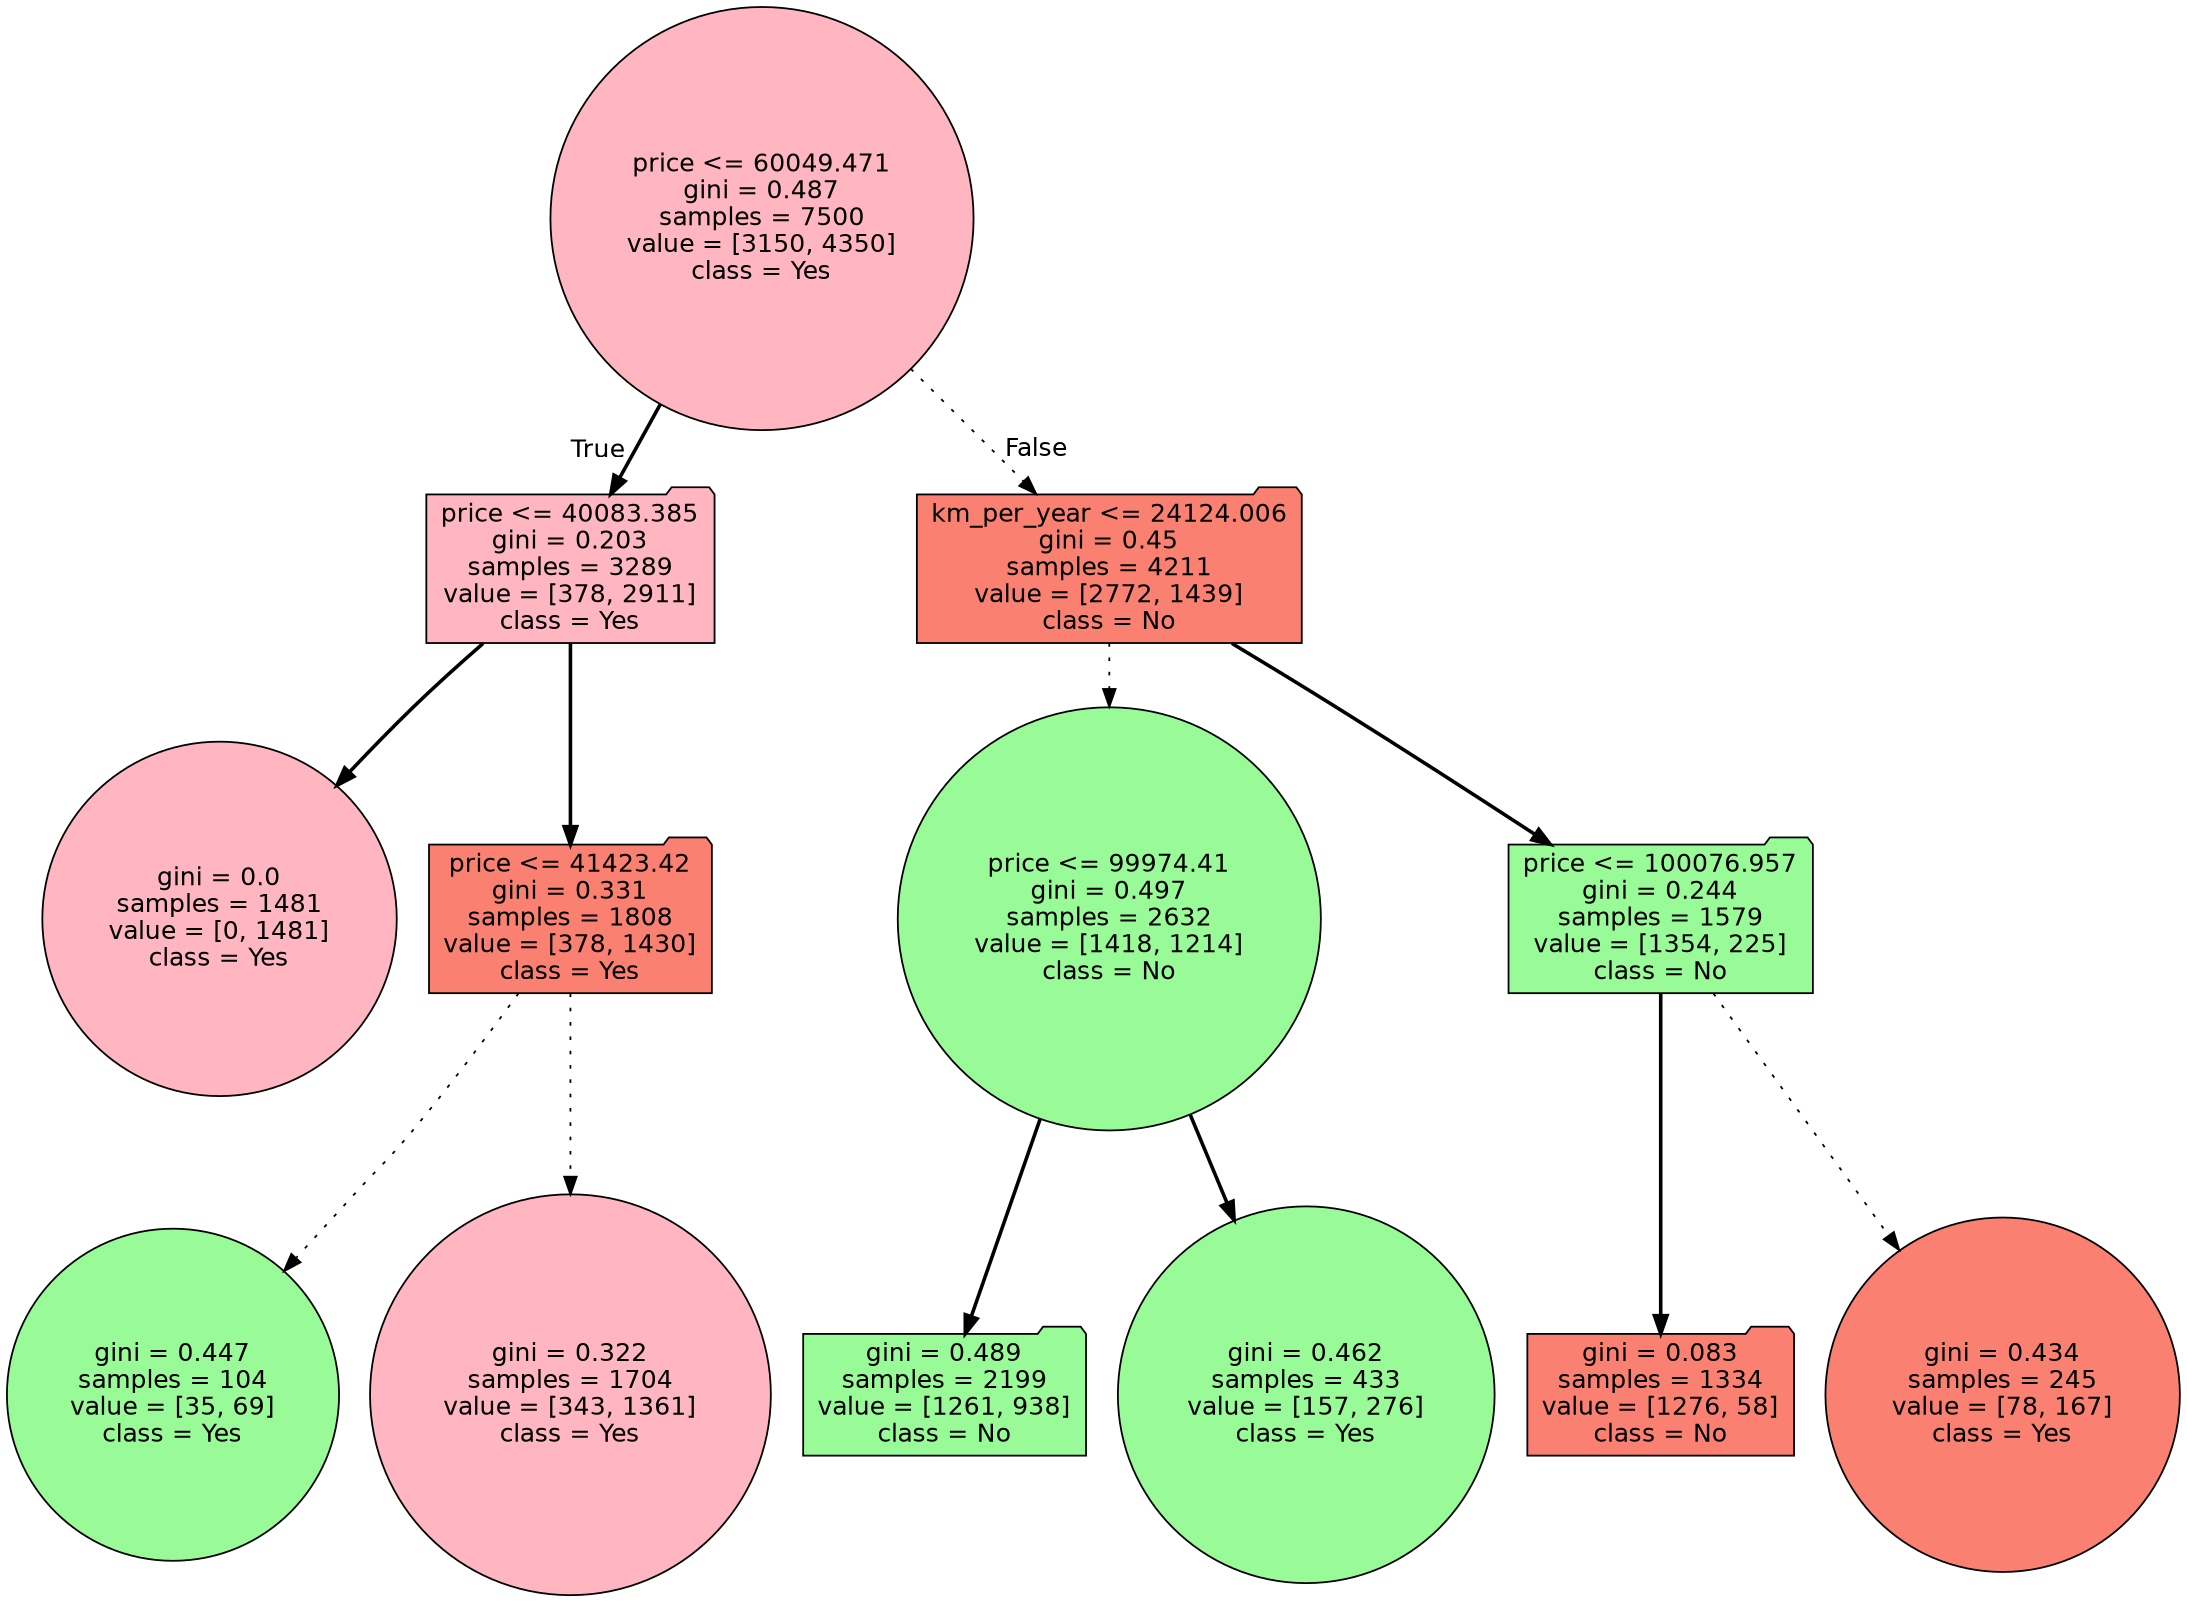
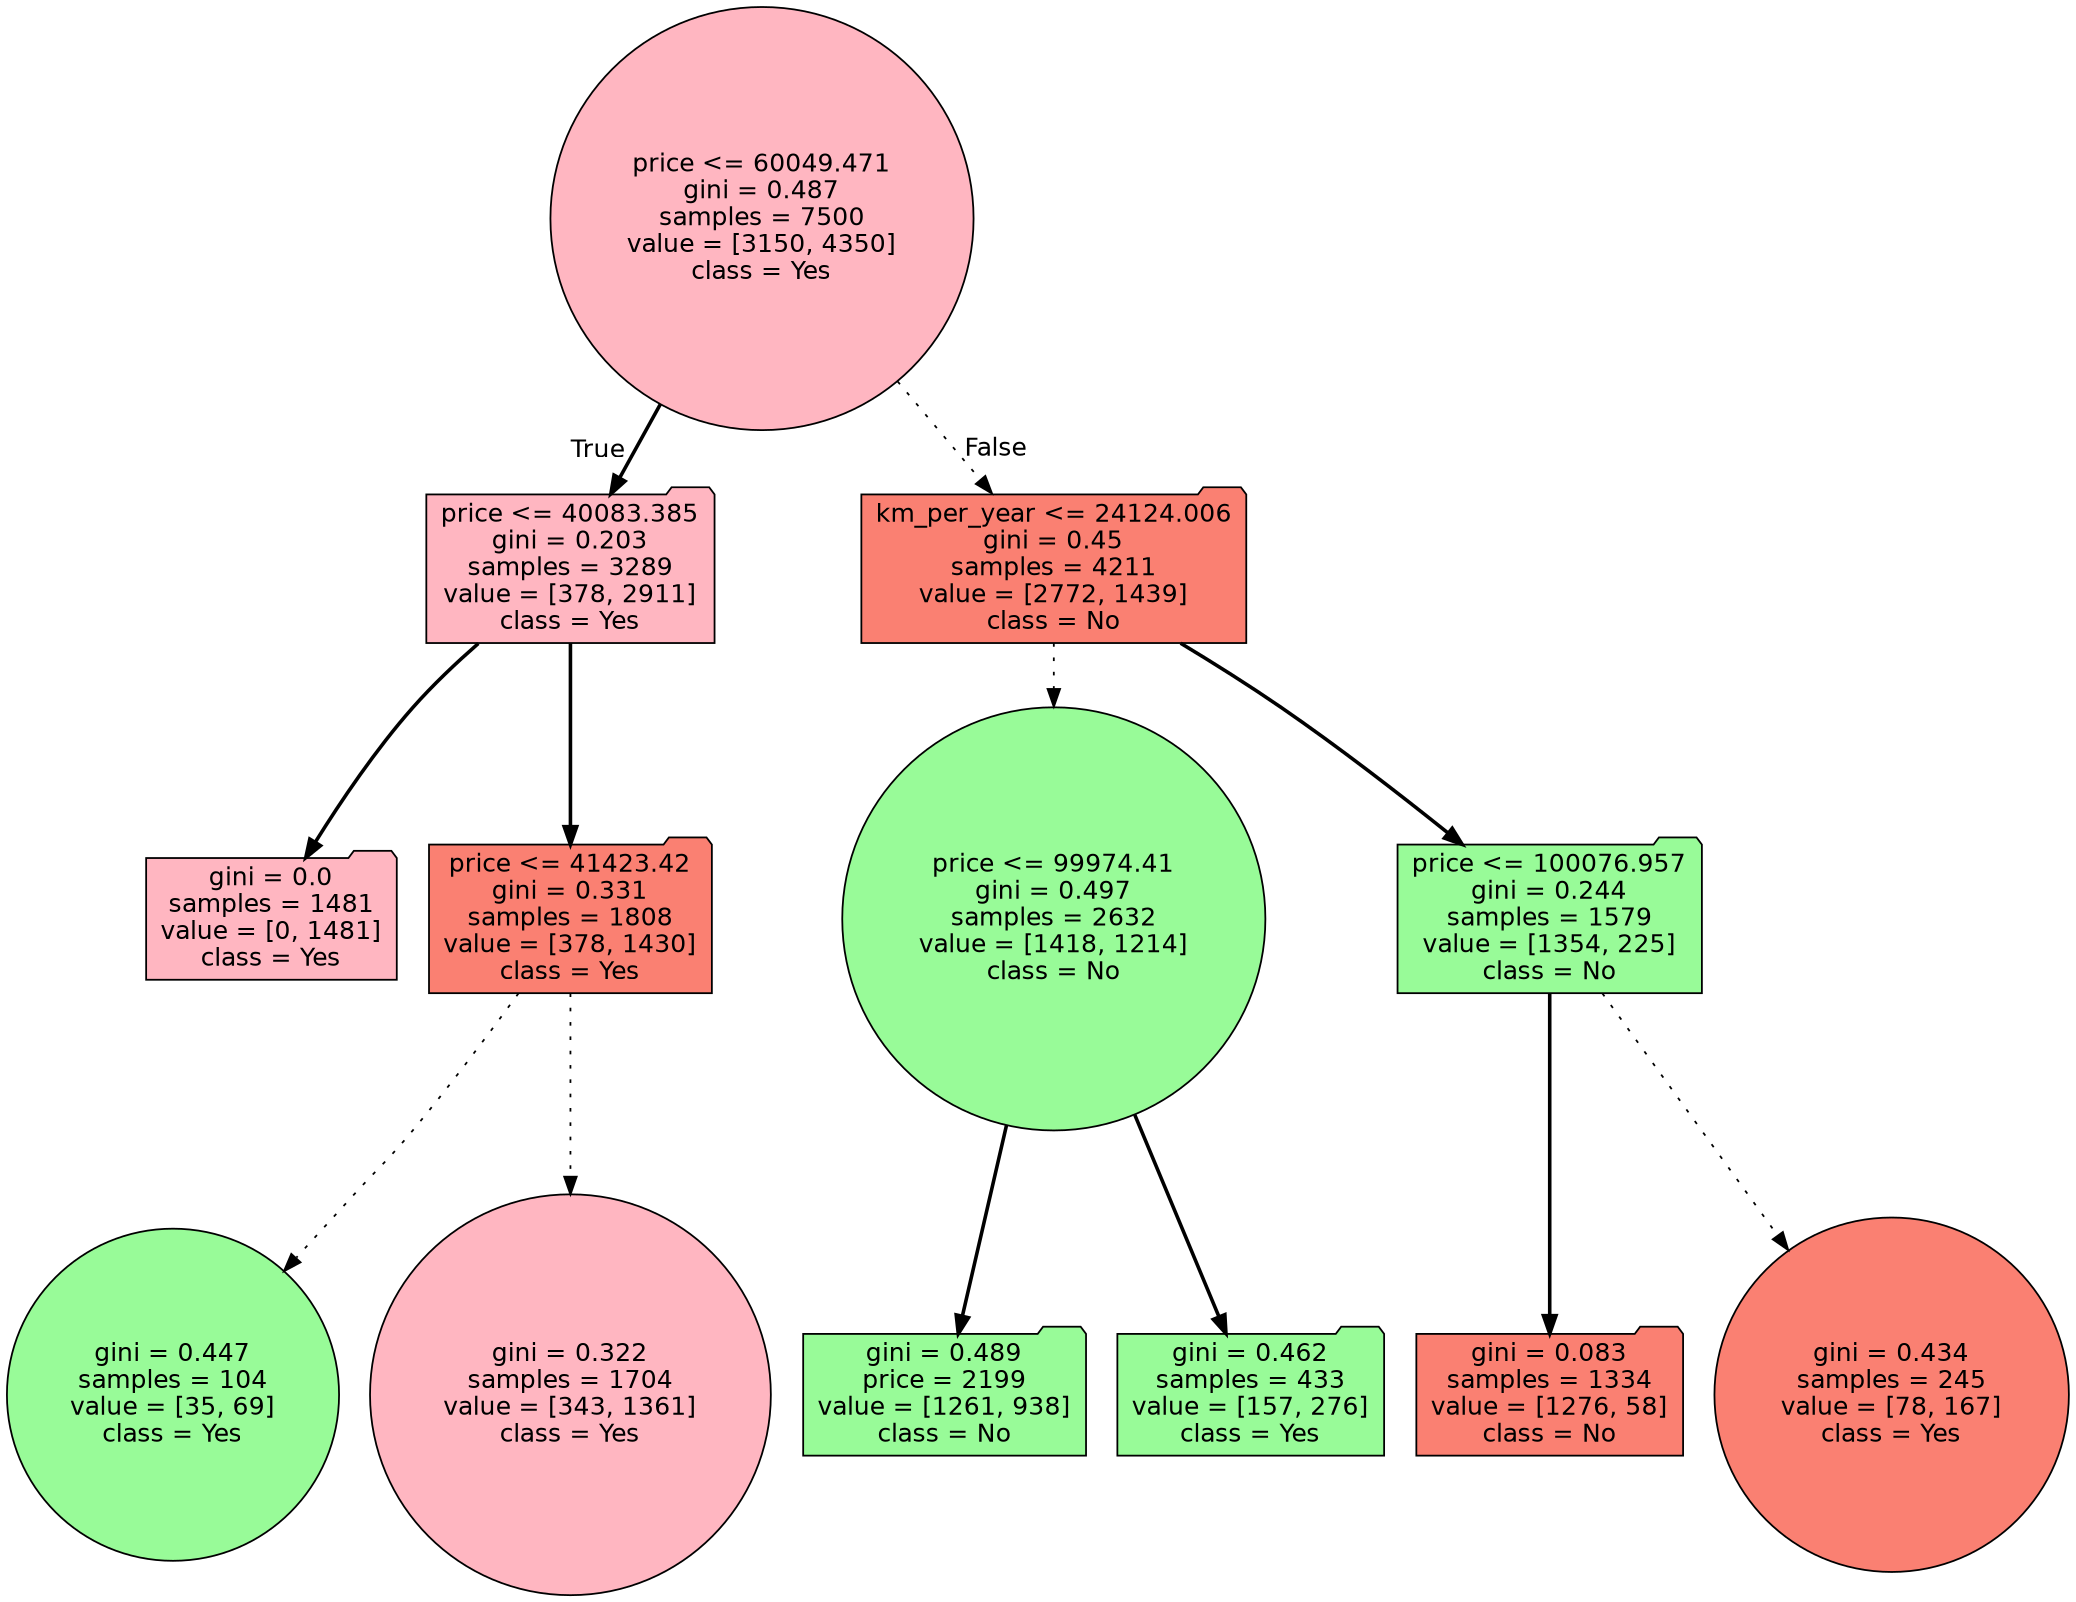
  digraph {
    node [color=black fillcolor=palegreen fontname=helvetica shape=circle style=filled]
    edge [fontname=helvetica style=bold]
    n1 [fillcolor=lightpink label="price <= 60049.471\ngini = 0.487\nsamples = 7500\nvalue = [3150, 4350]\nclass = Yes"]
    n2 [fillcolor=lightpink label="price <= 40083.385\ngini = 0.203\nsamples = 3289\nvalue = [378, 2911]\nclass = Yes" shape=folder]
    n3 [fillcolor=salmon label="km_per_year <= 24124.006\ngini = 0.45\nsamples = 4211\nvalue = [2772, 1439]\nclass = No" shape=folder]
-   n4 [fillcolor=lightpink label="gini = 0.0\nsamples = 1481\nvalue = [0, 1481]\nclass = Yes"]
+   n4 [fillcolor=lightpink label="gini = 0.0\nsamples = 1481\nvalue = [0, 1481]\nclass = Yes" shape=folder]
    n5 [fillcolor=salmon label="price <= 41423.42\ngini = 0.331\nsamples = 1808\nvalue = [378, 1430]\nclass = Yes" shape=folder]
    n6 [label="price <= 99974.41\ngini = 0.497\nsamples = 2632\nvalue = [1418, 1214]\nclass = No"]
    n7 [label="price <= 100076.957\ngini = 0.244\nsamples = 1579\nvalue = [1354, 225]\nclass = No" shape=folder]
    n8 [label="gini = 0.447\nsamples = 104\nvalue = [35, 69]\nclass = Yes"]
    n9 [fillcolor=lightpink label="gini = 0.322\nsamples = 1704\nvalue = [343, 1361]\nclass = Yes"]
-   n10 [label="gini = 0.489\nsamples = 2199\nvalue = [1261, 938]\nclass = No" shape=folder]
-   n11 [label="gini = 0.462\nsamples = 433\nvalue = [157, 276]\nclass = Yes"]
+   n10 [label="gini = 0.489\nprice = 2199\nvalue = [1261, 938]\nclass = No" shape=folder]
+   n11 [label="gini = 0.462\nsamples = 433\nvalue = [157, 276]\nclass = Yes" shape=folder]
    n12 [fillcolor=salmon label="gini = 0.083\nsamples = 1334\nvalue = [1276, 58]\nclass = No" shape=folder]
    n13 [fillcolor=salmon label="gini = 0.434\nsamples = 245\nvalue = [78, 167]\nclass = Yes"]
    n1 -> n2 [headlabel=True labelangle=45 labeldistance=2.5]
    n1 -> n3 [headlabel=False labelangle=-45 labeldistance=2.5 style=dotted]
    n2 -> n4
    n2 -> n5
    n3 -> n6 [style=dotted]
    n3 -> n7
    n5 -> n8 [style=dotted]
    n5 -> n9 [style=dotted]
    n6 -> n10
    n6 -> n11
    n7 -> n12
    n7 -> n13 [style=dotted]
  }
